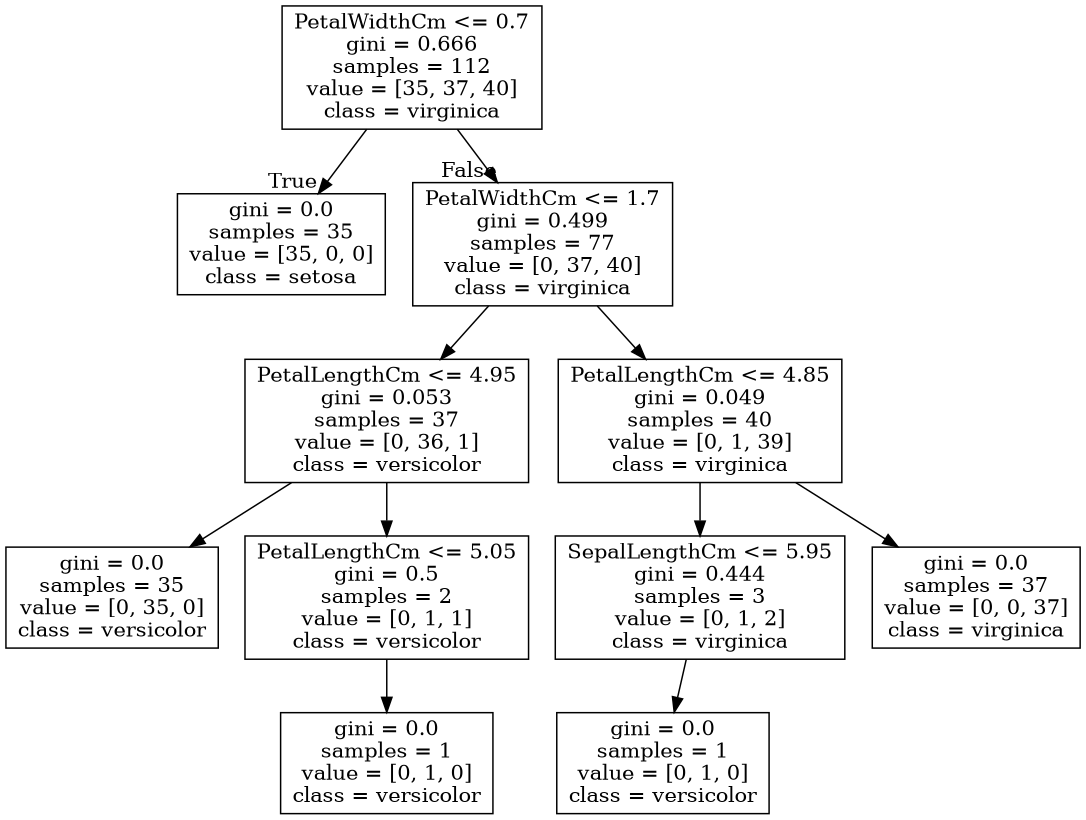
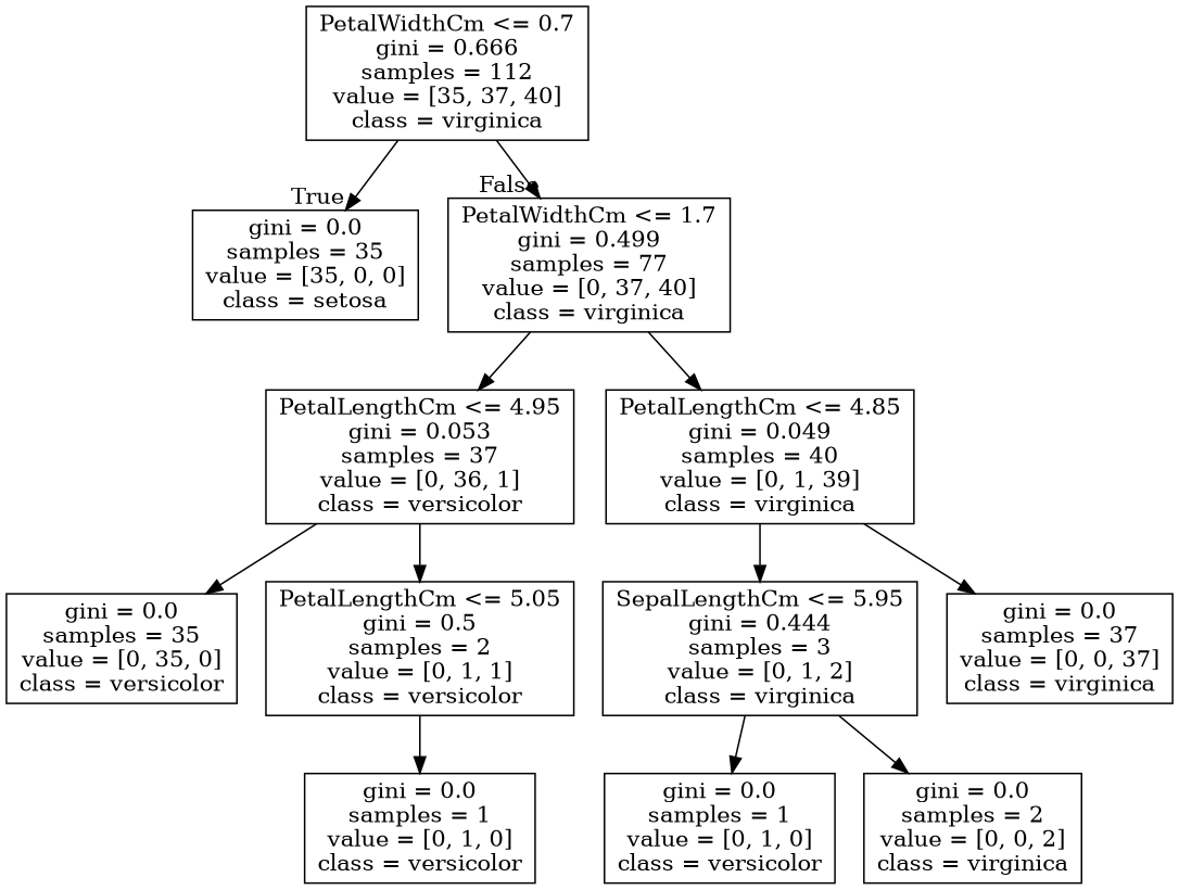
  digraph {
    node [shape=box]
    n1 [label="PetalWidthCm <= 0.7\ngini = 0.666\nsamples = 112\nvalue = [35, 37, 40]\nclass = virginica"]
    n2 [label="gini = 0.0\nsamples = 35\nvalue = [35, 0, 0]\nclass = setosa"]
    n3 [label="PetalWidthCm <= 1.7\ngini = 0.499\nsamples = 77\nvalue = [0, 37, 40]\nclass = virginica"]
    n4 [label="PetalLengthCm <= 4.95\ngini = 0.053\nsamples = 37\nvalue = [0, 36, 1]\nclass = versicolor"]
    n5 [label="PetalLengthCm <= 4.85\ngini = 0.049\nsamples = 40\nvalue = [0, 1, 39]\nclass = virginica"]
    n6 [label="gini = 0.0\nsamples = 35\nvalue = [0, 35, 0]\nclass = versicolor"]
    n7 [label="PetalLengthCm <= 5.05\ngini = 0.5\nsamples = 2\nvalue = [0, 1, 1]\nclass = versicolor"]
    n8 [label="SepalLengthCm <= 5.95\ngini = 0.444\nsamples = 3\nvalue = [0, 1, 2]\nclass = virginica"]
    n9 [label="gini = 0.0\nsamples = 37\nvalue = [0, 0, 37]\nclass = virginica"]
    n10 [label="gini = 0.0\nsamples = 1\nvalue = [0, 1, 0]\nclass = versicolor"]
    n11 [label="gini = 0.0\nsamples = 1\nvalue = [0, 1, 0]\nclass = versicolor"]
+   n12 [label="gini = 0.0\nsamples = 2\nvalue = [0, 0, 2]\nclass = virginica"]
    n1 -> n2 [headlabel=True labelangle=45 labeldistance=2.5]
    n1 -> n3 [headlabel=False labelangle=-45 labeldistance=2.5]
    n3 -> n4
    n3 -> n5
    n4 -> n6
    n4 -> n7
    n5 -> n8
    n5 -> n9
    n7 -> n10
    n8 -> n11
+   n8 -> n12
  }
